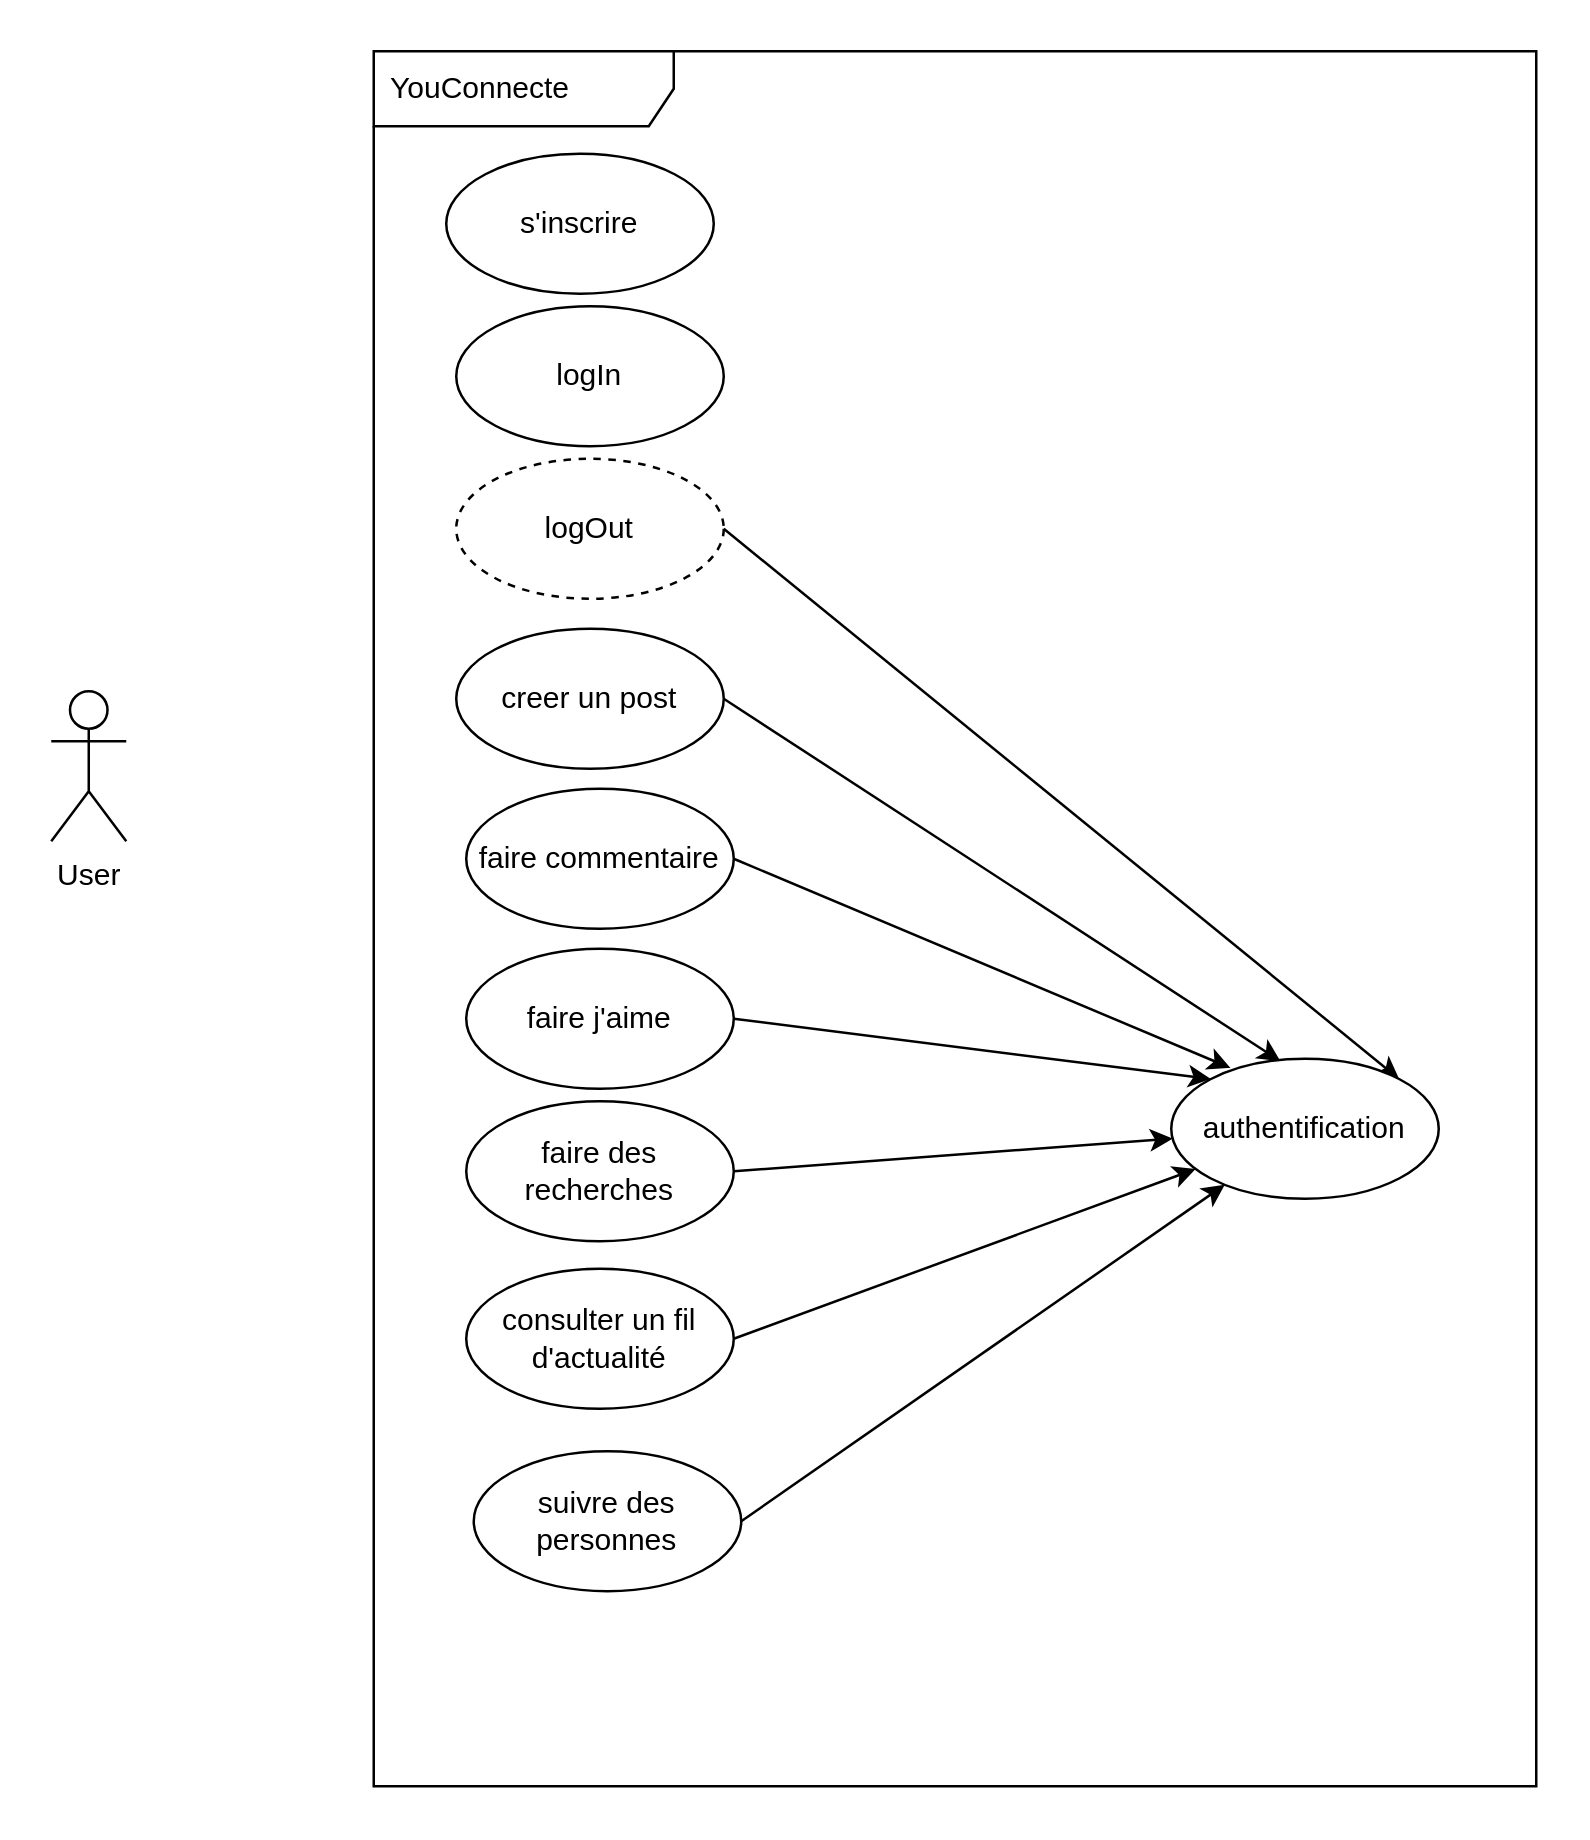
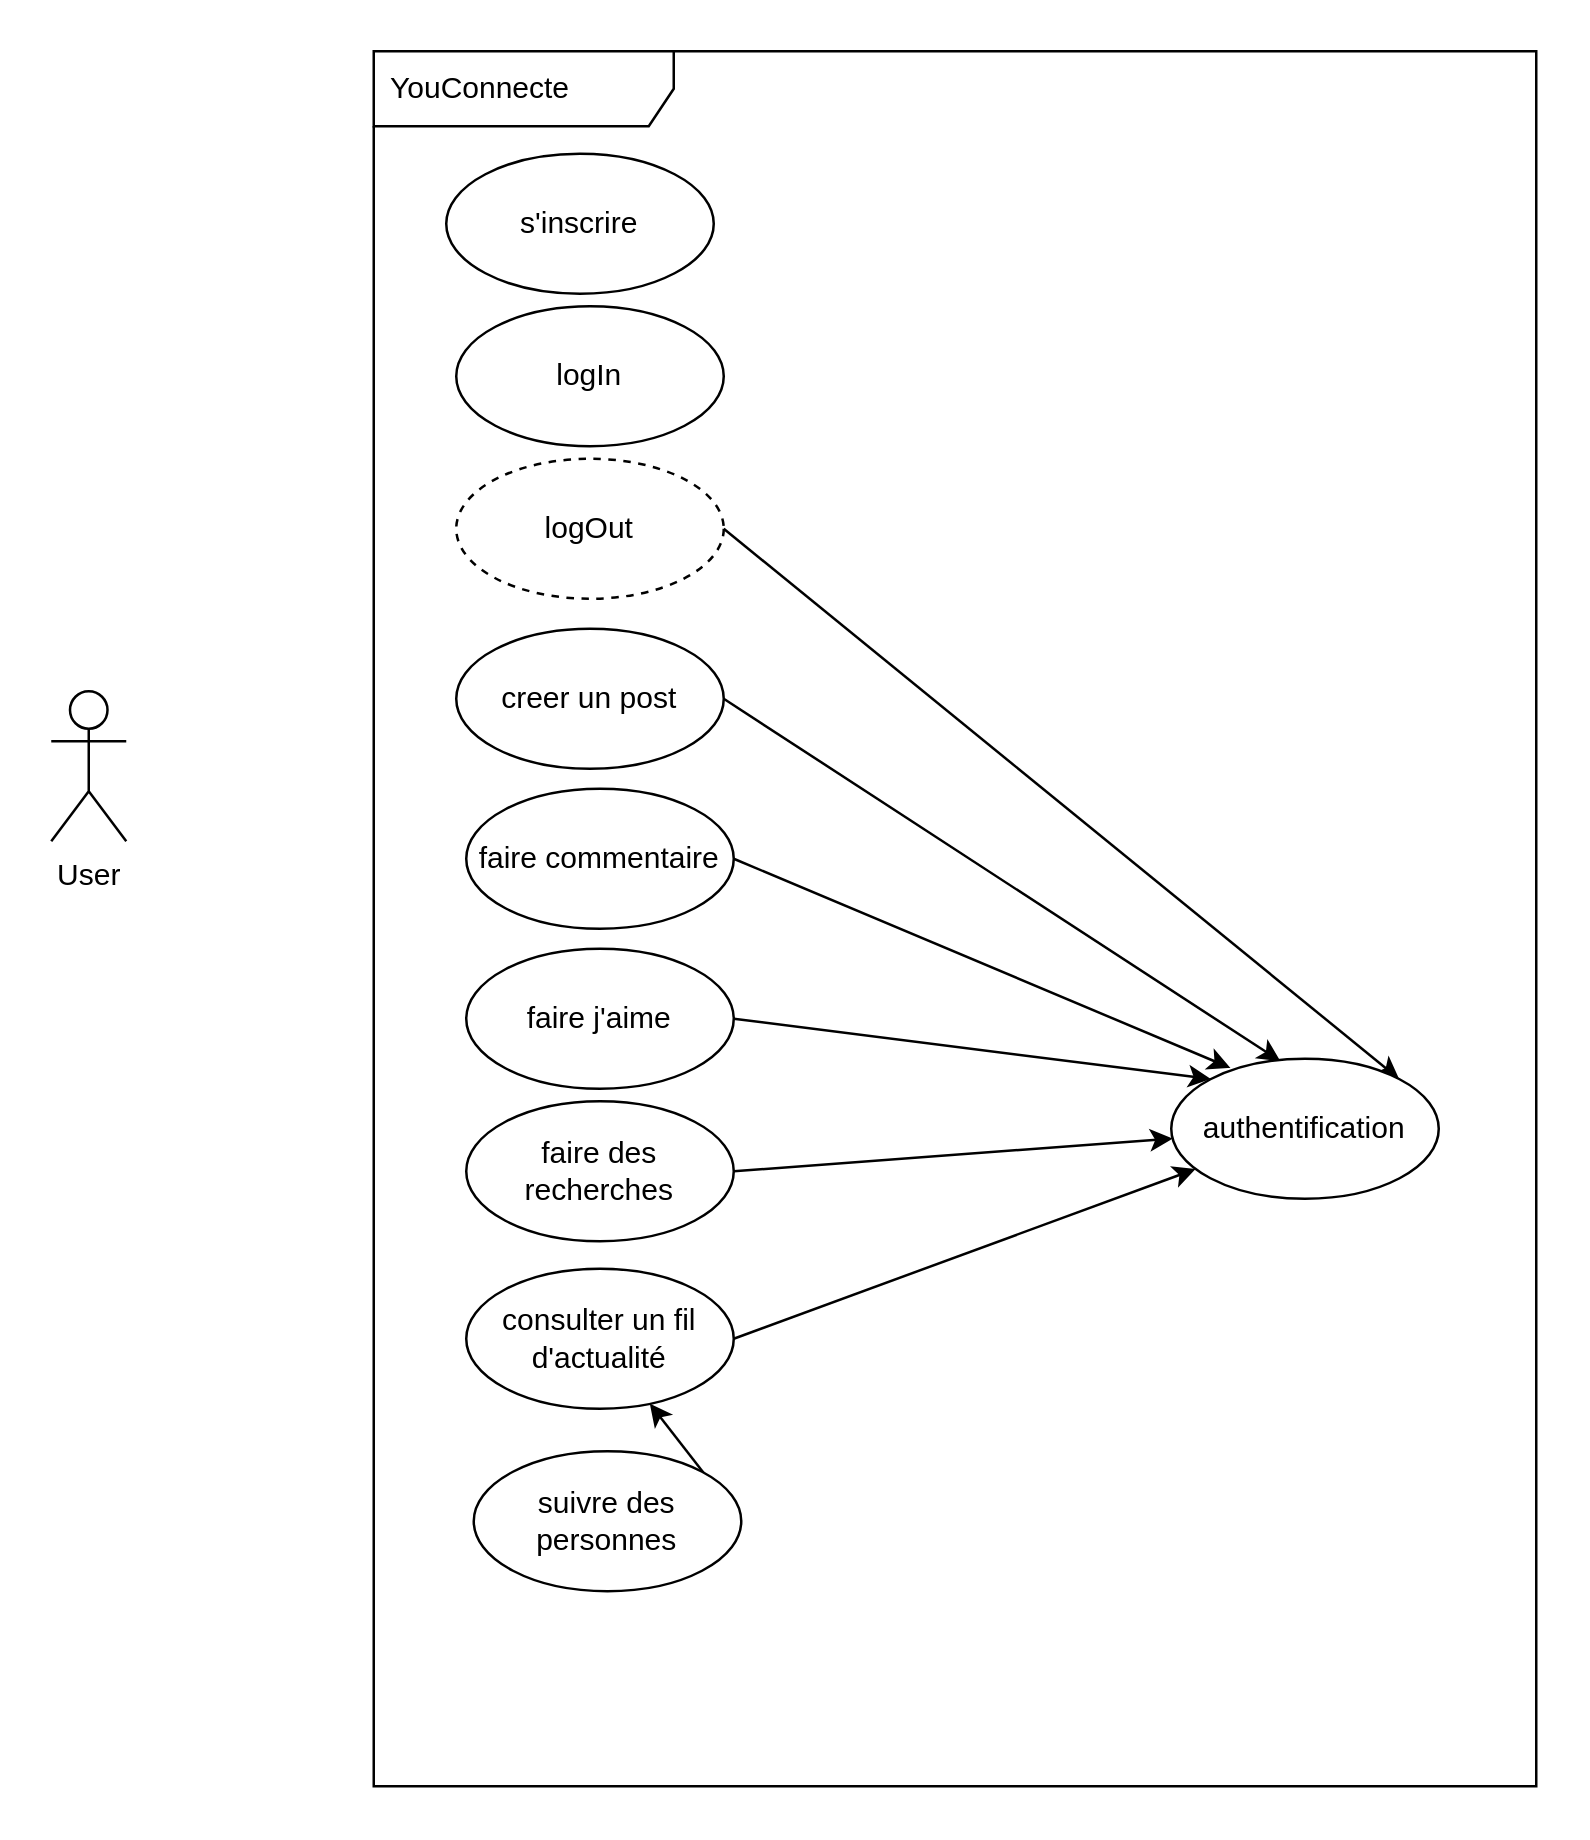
  <mxCell id="0" />
  <mxCell id="1" parent="0" />
  <mxCell id="2" value="YouConnecte" style="shape=umlFrame;whiteSpace=wrap;html=1;width=120;height=30;boundedLbl=1;verticalAlign=middle;align=left;spacingLeft=5;" vertex="1" parent="1"><mxGeometry x="149" y="20" width="465" height="694" as="geometry" /></mxCell>
  <mxCell id="3" value="User&lt;br&gt;" style="shape=umlActor;verticalLabelPosition=bottom;verticalAlign=top;html=1;" vertex="1" parent="1"><mxGeometry x="20" y="276" width="30" height="60" as="geometry" /></mxCell>
  <mxCell id="4" value="s'inscrire" style="ellipse;whiteSpace=wrap;html=1;" vertex="1" parent="1"><mxGeometry x="178" y="61" width="107" height="56" as="geometry" /></mxCell>
  <mxCell id="5" value="logIn" style="ellipse;whiteSpace=wrap;html=1;" vertex="1" parent="1"><mxGeometry x="182" y="122" width="107" height="56" as="geometry" /></mxCell>
  <mxCell id="6" style="edgeStyle=none;html=1;exitX=1;exitY=0.5;exitDx=0;exitDy=0;entryX=1;entryY=0;entryDx=0;entryDy=0;" edge="1" parent="1" source="7" target="20"><mxGeometry relative="1" as="geometry" /></mxCell>
  <mxCell id="7" value="logOut" style="ellipse;whiteSpace=wrap;html=1;dashed=1;" vertex="1" parent="1"><mxGeometry x="182" y="183" width="107" height="56" as="geometry" /></mxCell>
  <mxCell id="8" style="edgeStyle=none;html=1;exitX=1;exitY=0.5;exitDx=0;exitDy=0;entryX=0.408;entryY=0.018;entryDx=0;entryDy=0;entryPerimeter=0;" edge="1" parent="1" source="9" target="20"><mxGeometry relative="1" as="geometry" /></mxCell>
  <mxCell id="9" value="creer un post&lt;span style=&quot;color: rgba(0, 0, 0, 0); font-family: monospace; font-size: 0px; text-align: start;&quot;&gt;%3CmxGraphModel%3E%3Croot%3E%3CmxCell%20id%3D%220%22%2F%3E%3CmxCell%20id%3D%221%22%20parent%3D%220%22%2F%3E%3CmxCell%20id%3D%222%22%20value%3D%22logOut%22%20style%3D%22ellipse%3BwhiteSpace%3Dwrap%3Bhtml%3D1%3B%22%20vertex%3D%221%22%20parent%3D%221%22%3E%3CmxGeometry%20x%3D%22235%22%20y%3D%22231%22%20width%3D%22107%22%20height%3D%2256%22%20as%3D%22geometry%22%2F%3E%3C%2FmxCell%3E%3C%2Froot%3E%3C%2FmxGraphModel%3E&lt;/span&gt;&lt;span style=&quot;color: rgba(0, 0, 0, 0); font-family: monospace; font-size: 0px; text-align: start;&quot;&gt;%3CmxGraphModel%3E%3Croot%3E%3CmxCell%20id%3D%220%22%2F%3E%3CmxCell%20id%3D%221%22%20parent%3D%220%22%2F%3E%3CmxCell%20id%3D%222%22%20value%3D%22logOut%22%20style%3D%22ellipse%3BwhiteSpace%3Dwrap%3Bhtml%3D1%3B%22%20vertex%3D%221%22%20parent%3D%221%22%3E%3CmxGeometry%20x%3D%22235%22%20y%3D%22231%22%20width%3D%22107%22%20height%3D%2256%22%20as%3D%22geometry%22%2F%3E%3C%2FmxCell%3E%3C%2Froot%3E%3C%2FmxGraphModel%3E&lt;/span&gt;" style="ellipse;whiteSpace=wrap;html=1;" vertex="1" parent="1"><mxGeometry x="182" y="251" width="107" height="56" as="geometry" /></mxCell>
  <mxCell id="10" style="edgeStyle=none;html=1;exitX=1;exitY=0.5;exitDx=0;exitDy=0;" edge="1" parent="1" source="11"><mxGeometry relative="1" as="geometry"><mxPoint x="491.667" y="426.667" as="targetPoint" /></mxGeometry></mxCell>
  <mxCell id="11" value="faire commentaire&lt;span style=&quot;color: rgba(0, 0, 0, 0); font-family: monospace; font-size: 0px; text-align: start;&quot;&gt;%3CmxGraphModel%3E%3Croot%3E%3CmxCell%20id%3D%220%22%2F%3E%3CmxCell%20id%3D%221%22%20parent%3D%220%22%2F%3E%3CmxCell%20id%3D%222%22%20value%3D%22creer%20un%20post%26lt%3Bspan%20style%3D%26quot%3Bcolor%3A%20rgba(0%2C%200%2C%200%2C%200)%3B%20font-family%3A%20monospace%3B%20font-size%3A%200px%3B%20text-align%3A%20start%3B%26quot%3B%26gt%3B%253CmxGraphModel%253E%253Croot%253E%253CmxCell%2520id%253D%25220%2522%252F%253E%253CmxCell%2520id%253D%25221%2522%2520parent%253D%25220%2522%252F%253E%253CmxCell%2520id%253D%25222%2522%2520value%253D%2522logOut%2522%2520style%253D%2522ellipse%253BwhiteSpace%253Dwrap%253Bhtml%253D1%253B%2522%2520vertex%253D%25221%2522%2520parent%253D%25221%2522%253E%253CmxGeometry%2520x%253D%2522235%2522%2520y%253D%2522231%2522%2520width%253D%2522107%2522%2520height%253D%252256%2522%2520as%253D%2522geometry%2522%252F%253E%253C%252FmxCell%253E%253C%252Froot%253E%253C%252FmxGraphModel%253E%26lt%3B%2Fspan%26gt%3B%26lt%3Bspan%20style%3D%26quot%3Bcolor%3A%20rgba(0%2C%200%2C%200%2C%200)%3B%20font-family%3A%20monospace%3B%20font-size%3A%200px%3B%20text-align%3A%20start%3B%26quot%3B%26gt%3B%253CmxGraphModel%253E%253Croot%253E%253CmxCell%2520id%253D%25220%2522%252F%253E%253CmxCell%2520id%253D%25221%2522%2520parent%253D%25220%2522%252F%253E%253CmxCell%2520id%253D%25222%2522%2520value%253D%2522logOut%2522%2520style%253D%2522ellipse%253BwhiteSpace%253Dwrap%253Bhtml%253D1%253B%2522%2520vertex%253D%25221%2522%2520parent%253D%25221%2522%253E%253CmxGeometry%2520x%253D%2522235%2522%2520y%253D%2522231%2522%2520width%253D%2522107%2522%2520height%253D%252256%2522%2520as%253D%2522geometry%2522%252F%253E%253C%252FmxCell%253E%253C%252Froot%253E%253C%252FmxGraphModel%253E%26lt%3B%2Fspan%26gt%3B%22%20style%3D%22ellipse%3BwhiteSpace%3Dwrap%3Bhtml%3D1%3B%22%20vertex%3D%221%22%20parent%3D%221%22%3E%3CmxGeometry%20x%3D%22235%22%20y%3D%22299%22%20width%3D%22107%22%20height%3D%2256%22%20as%3D%22geometry%22%2F%3E%3C%2FmxCell%3E%3C%2Froot%3E%3C%2FmxGraphModel%3E&lt;/span&gt;" style="ellipse;whiteSpace=wrap;html=1;" vertex="1" parent="1"><mxGeometry x="186" y="315" width="107" height="56" as="geometry" /></mxCell>
  <mxCell id="12" style="edgeStyle=none;html=1;exitX=1;exitY=0.5;exitDx=0;exitDy=0;entryX=0;entryY=0;entryDx=0;entryDy=0;" edge="1" parent="1" source="13" target="20"><mxGeometry relative="1" as="geometry" /></mxCell>
  <mxCell id="13" value="faire j'aime&lt;span style=&quot;color: rgba(0, 0, 0, 0); font-family: monospace; font-size: 0px; text-align: start;&quot;&gt;%3CmxGraphModel%3E%3Croot%3E%3CmxCell%20id%3D%220%22%2F%3E%3CmxCell%20id%3D%221%22%20parent%3D%220%22%2F%3E%3CmxCell%20id%3D%222%22%20value%3D%22creer%20un%20post%26lt%3Bspan%20style%3D%26quot%3Bcolor%3A%20rgba(0%2C%200%2C%200%2C%200)%3B%20font-family%3A%20monospace%3B%20font-size%3A%200px%3B%20text-align%3A%20start%3B%26quot%3B%26gt%3B%253CmxGraphModel%253E%253Croot%253E%253CmxCell%2520id%253D%25220%2522%252F%253E%253CmxCell%2520id%253D%25221%2522%2520parent%253D%25220%2522%252F%253E%253CmxCell%2520id%253D%25222%2522%2520value%253D%2522logOut%2522%2520style%253D%2522ellipse%253BwhiteSpace%253Dwrap%253Bhtml%253D1%253B%2522%2520vertex%253D%25221%2522%2520parent%253D%25221%2522%253E%253CmxGeometry%2520x%253D%2522235%2522%2520y%253D%2522231%2522%2520width%253D%2522107%2522%2520height%253D%252256%2522%2520as%253D%2522geometry%2522%252F%253E%253C%252FmxCell%253E%253C%252Froot%253E%253C%252FmxGraphModel%253E%26lt%3B%2Fspan%26gt%3B%26lt%3Bspan%20style%3D%26quot%3Bcolor%3A%20rgba(0%2C%200%2C%200%2C%200)%3B%20font-family%3A%20monospace%3B%20font-size%3A%200px%3B%20text-align%3A%20start%3B%26quot%3B%26gt%3B%253CmxGraphModel%253E%253Croot%253E%253CmxCell%2520id%253D%25220%2522%252F%253E%253CmxCell%2520id%253D%25221%2522%2520parent%253D%25220%2522%252F%253E%253CmxCell%2520id%253D%25222%2522%2520value%253D%2522logOut%2522%2520style%253D%2522ellipse%253BwhiteSpace%253Dwrap%253Bhtml%253D1%253B%2522%2520vertex%253D%25221%2522%2520parent%253D%25221%2522%253E%253CmxGeometry%2520x%253D%2522235%2522%2520y%253D%2522231%2522%2520width%253D%2522107%2522%2520height%253D%252256%2522%2520as%253D%2522geometry%2522%252F%253E%253C%252FmxCell%253E%253C%252Froot%253E%253C%252FmxGraphModel%253E%26lt%3B%2Fspan%26gt%3B%22%20style%3D%22ellipse%3BwhiteSpace%3Dwrap%3Bhtml%3D1%3B%22%20vertex%3D%221%22%20parent%3D%221%22%3E%3CmxGeometry%20x%3D%22235%22%20y%3D%22299%22%20width%3D%22107%22%20height%3D%2256%22%20as%3D%22geometry%22%2F%3E%3C%2FmxCell%3E%3C%2Froot%3E%3C%2FmxGraphModel%3E&lt;/span&gt;" style="ellipse;whiteSpace=wrap;html=1;" vertex="1" parent="1"><mxGeometry x="186" y="379" width="107" height="56" as="geometry" /></mxCell>
  <mxCell id="14" style="edgeStyle=none;html=1;exitX=1;exitY=0.5;exitDx=0;exitDy=0;" edge="1" parent="1" source="15" target="20"><mxGeometry relative="1" as="geometry" /></mxCell>
  <mxCell id="15" value="faire des recherches&lt;span style=&quot;color: rgba(0, 0, 0, 0); font-family: monospace; font-size: 0px; text-align: start;&quot;&gt;%3CmxGraphModel%3E%3Croot%3E%3CmxCell%20id%3D%220%22%2F%3E%3CmxCell%20id%3D%221%22%20parent%3D%220%22%2F%3E%3CmxCell%20id%3D%222%22%20value%3D%22creer%20un%20post%26lt%3Bspan%20style%3D%26quot%3Bcolor%3A%20rgba(0%2C%200%2C%200%2C%200)%3B%20font-family%3A%20monospace%3B%20font-size%3A%200px%3B%20text-align%3A%20start%3B%26quot%3B%26gt%3B%253CmxGraphModel%253E%253Croot%253E%253CmxCell%2520id%253D%25220%2522%252F%253E%253CmxCell%2520id%253D%25221%2522%2520parent%253D%25220%2522%252F%253E%253CmxCell%2520id%253D%25222%2522%2520value%253D%2522logOut%2522%2520style%253D%2522ellipse%253BwhiteSpace%253Dwrap%253Bhtml%253D1%253B%2522%2520vertex%253D%25221%2522%2520parent%253D%25221%2522%253E%253CmxGeometry%2520x%253D%2522235%2522%2520y%253D%2522231%2522%2520width%253D%2522107%2522%2520height%253D%252256%2522%2520as%253D%2522geometry%2522%252F%253E%253C%252FmxCell%253E%253C%252Froot%253E%253C%252FmxGraphModel%253E%26lt%3B%2Fspan%26gt%3B%26lt%3Bspan%20style%3D%26quot%3Bcolor%3A%20rgba(0%2C%200%2C%200%2C%200)%3B%20font-family%3A%20monospace%3B%20font-size%3A%200px%3B%20text-align%3A%20start%3B%26quot%3B%26gt%3B%253CmxGraphModel%253E%253Croot%253E%253CmxCell%2520id%253D%25220%2522%252F%253E%253CmxCell%2520id%253D%25221%2522%2520parent%253D%25220%2522%252F%253E%253CmxCell%2520id%253D%25222%2522%2520value%253D%2522logOut%2522%2520style%253D%2522ellipse%253BwhiteSpace%253Dwrap%253Bhtml%253D1%253B%2522%2520vertex%253D%25221%2522%2520parent%253D%25221%2522%253E%253CmxGeometry%2520x%253D%2522235%2522%2520y%253D%2522231%2522%2520width%253D%2522107%2522%2520height%253D%252256%2522%2520as%253D%2522geometry%2522%252F%253E%253C%252FmxCell%253E%253C%252Froot%253E%253C%252FmxGraphModel%253E%26lt%3B%2Fspan%26gt%3B%22%20style%3D%22ellipse%3BwhiteSpace%3Dwrap%3Bhtml%3D1%3B%22%20vertex%3D%221%22%20parent%3D%221%22%3E%3CmxGeometry%20x%3D%22235%22%20y%3D%22299%22%20width%3D%22107%22%20height%3D%2256%22%20as%3D%22geometry%22%2F%3E%3C%2FmxCell%3E%3C%2Froot%3E%3C%2FmxGraphModel%3E&lt;/span&gt;" style="ellipse;whiteSpace=wrap;html=1;" vertex="1" parent="1"><mxGeometry x="186" y="440" width="107" height="56" as="geometry" /></mxCell>
  <mxCell id="16" style="edgeStyle=none;html=1;exitX=1;exitY=0.5;exitDx=0;exitDy=0;" edge="1" parent="1" source="17" target="20"><mxGeometry relative="1" as="geometry" /></mxCell>
  <mxCell id="17" value="consulter un fil d'actualité" style="ellipse;whiteSpace=wrap;html=1;" vertex="1" parent="1"><mxGeometry x="186" y="507" width="107" height="56" as="geometry" /></mxCell>
- <mxCell id="18" style="edgeStyle=none;html=1;exitX=1;exitY=0.5;exitDx=0;exitDy=0;" edge="1" parent="1" source="19" target="20"><mxGeometry relative="1" as="geometry" /></mxCell>
+ <mxCell id="18" style="edgeStyle=none;html=1;exitX=1;exitY=0.5;exitDx=0;exitDy=0;" edge="1" parent="1" source="19" target="17"><mxGeometry relative="1" as="geometry" /></mxCell>
  <mxCell id="19" value="suivre des personnes" style="ellipse;whiteSpace=wrap;html=1;" vertex="1" parent="1"><mxGeometry x="189" y="580" width="107" height="56" as="geometry" /></mxCell>
  <mxCell id="20" value="authentification" style="ellipse;whiteSpace=wrap;html=1;" vertex="1" parent="1"><mxGeometry x="468" y="423" width="107" height="56" as="geometry" /></mxCell>
